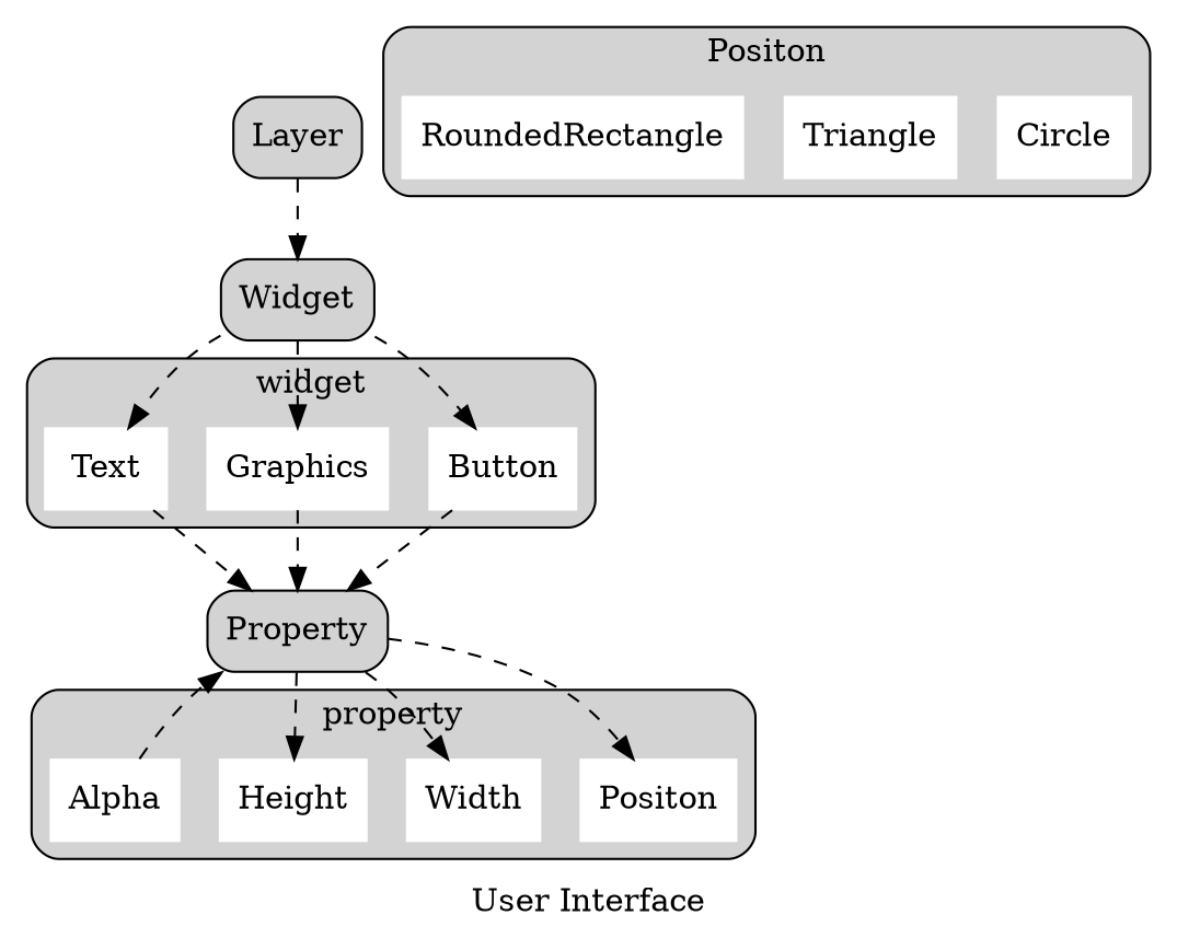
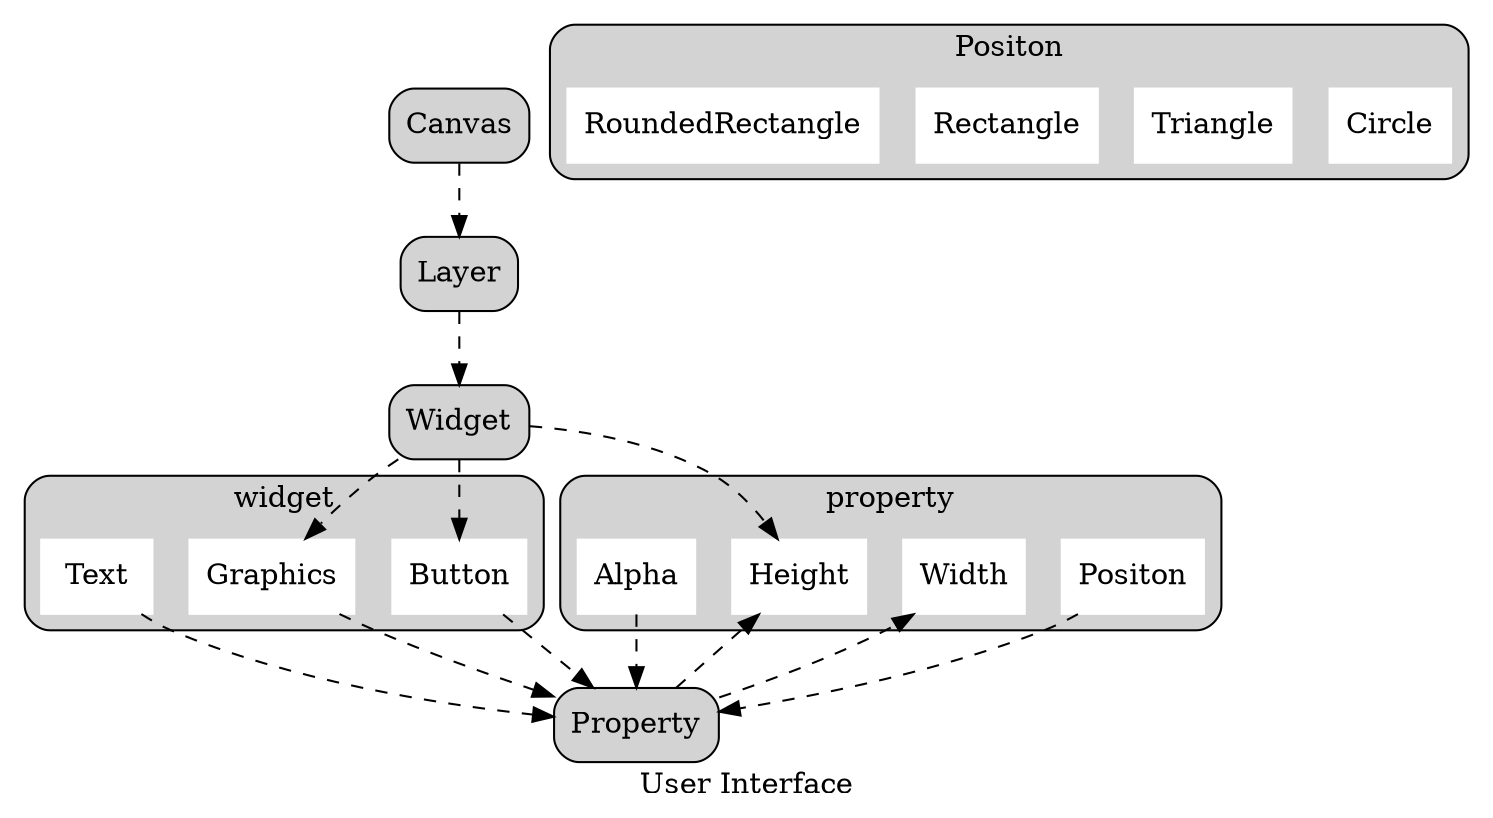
  digraph {
    label="User Interface"
    node [color=white shape=box style=filled]
    edge [style=dashed]
    Button
    Graphics
    Text
    Positon
    Width
    Height
    Alpha
    Circle
    Triangle
+   Rectangle
    RoundedRectangle
    Property [style="filled,rounded" color=""]
+   Canvas [style="filled,rounded" color=""]
    Layer [style="filled,rounded" color=""]
    Widget [style="filled,rounded" color=""]
    subgraph cluster_1 {
      label=widget
      shape=box
      style="filled,rounded"
      Button
      Graphics
      Text
    }
    subgraph cluster_2 {
      label=property
      shape=box
      style="filled, rounded"
      Positon
      Width
      Height
      Alpha
    }
    subgraph cluster_3 {
      label=Positon
      shape=box
      style="filled, rounded"
      Circle
      Triangle
+     Rectangle
      RoundedRectangle
    }
    Button -> Property
    Graphics -> Property
    Text -> Property
    Alpha -> Property
-   Property -> Positon
+   Positon -> Property
    Property -> Width
    Property -> Height
+   Canvas -> Layer
    Layer -> Widget
    Widget -> Button
    Widget -> Graphics
-   Widget -> Text
+   Widget -> Height
  }
